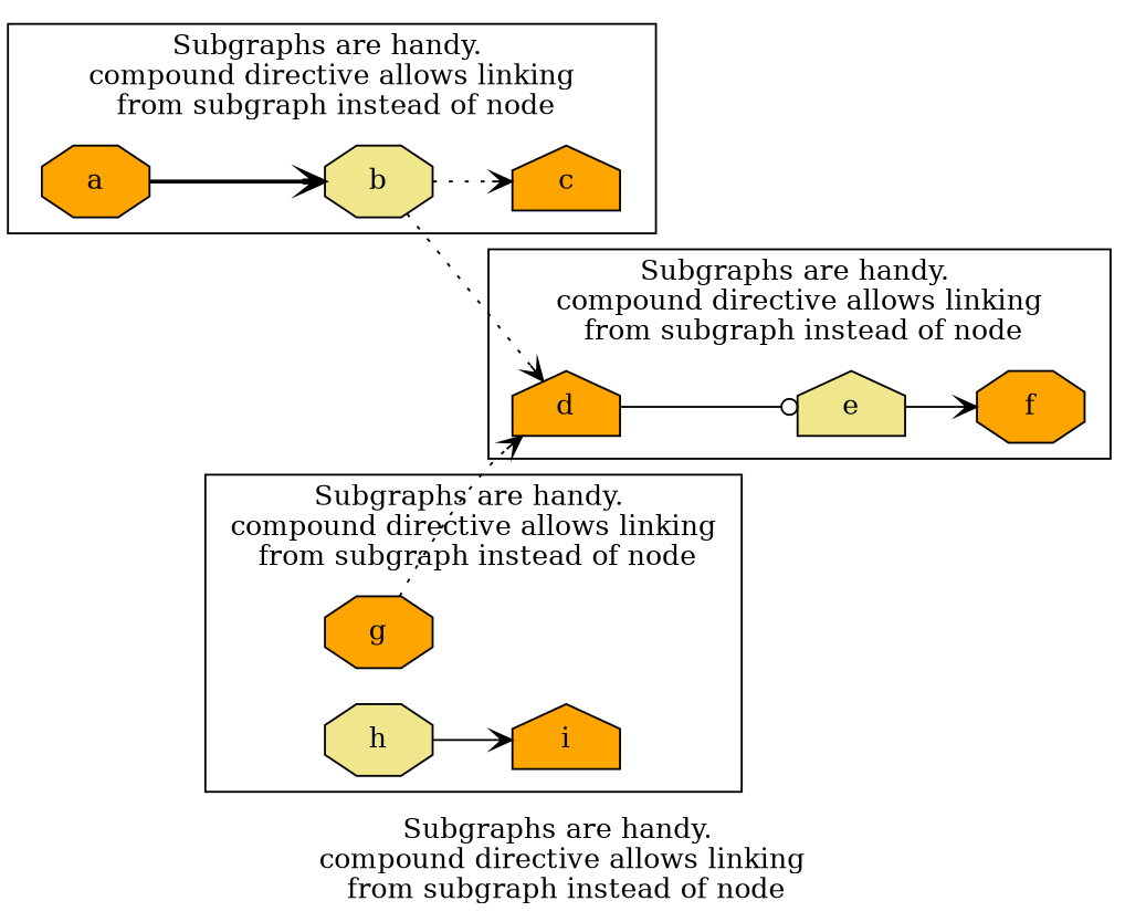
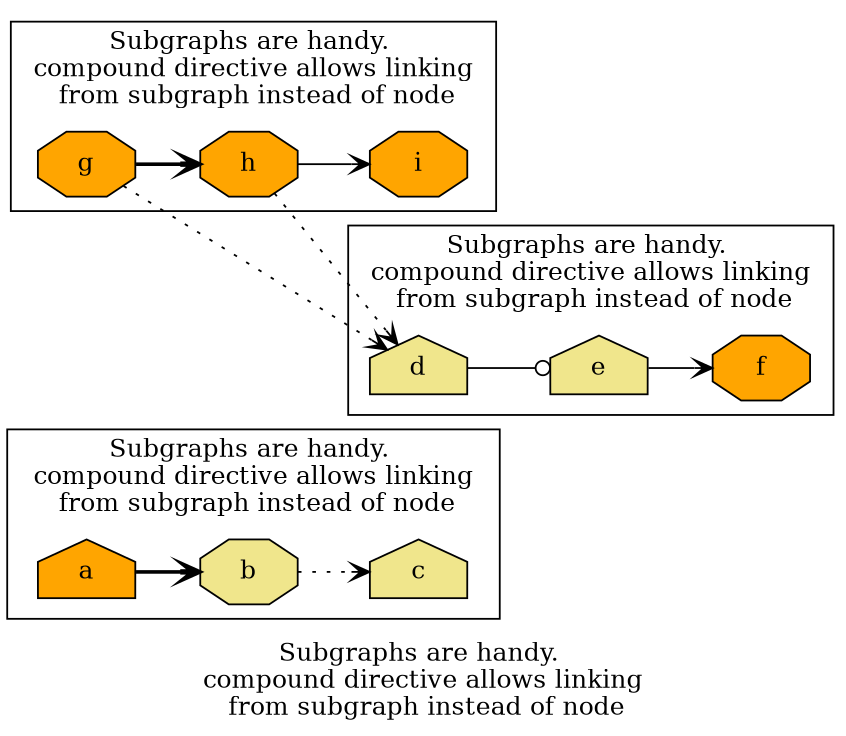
  digraph {
    compound=true
    label="Subgraphs are handy. \n compound directive allows linking \n from subgraph instead of node"
    rankdir=LR
    node [fillcolor=orange shape=house style=filled]
    edge [arrowhead=vee style=dotted]
-   a [shape=octagon]
+   a
    b [fillcolor=khaki shape=octagon]
-   c
-   d
+   c [fillcolor=khaki]
+   d [fillcolor=khaki]
    e [fillcolor=khaki]
    f [shape=octagon]
    g [shape=octagon]
-   h [fillcolor=khaki shape=octagon]
-   i
+   h [shape=octagon]
+   i [shape=octagon]
    subgraph cluster_1 {
      a
      b
      c
    }
    subgraph cluster_2 {
      d
      e
      f
    }
    subgraph cluster_3 {
      g
      h
      i
    }
    a -> b [style=bold]
    b -> c
-   b -> d
+   h -> d
    d -> e [arrowhead=odot style=solid]
    e -> f [style=solid]
    g -> d
+   g -> h [style=bold]
    h -> i [style=solid]
  }
